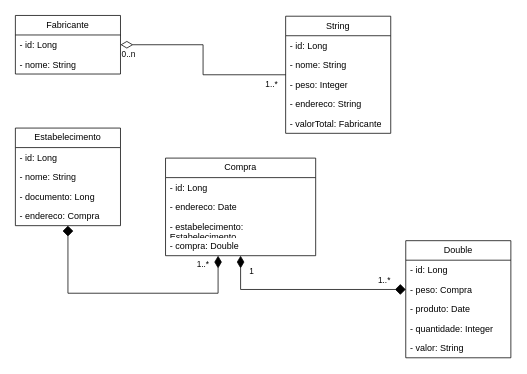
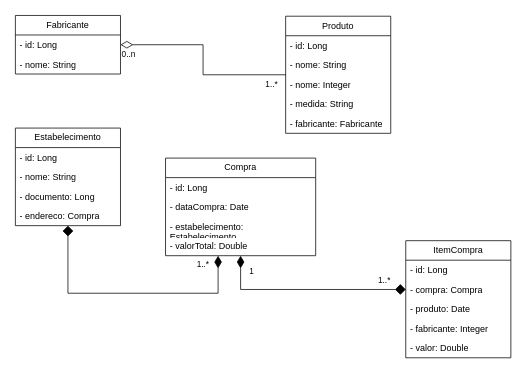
  <mxCell id="0" />
  <mxCell id="1" parent="0" />
  <mxCell id="2" value="Fabricante" style="swimlane;fontStyle=0;childLayout=stackLayout;horizontal=1;startSize=26;fillColor=none;horizontalStack=0;resizeParent=1;resizeParentMax=0;resizeLast=0;collapsible=1;marginBottom=0;whiteSpace=wrap;html=1;" vertex="1" parent="1"><mxGeometry x="20" y="20" width="140" height="78" as="geometry" /></mxCell>
  <mxCell id="3" value="- id: Long" style="text;strokeColor=none;fillColor=none;align=left;verticalAlign=top;spacingLeft=4;spacingRight=4;overflow=hidden;rotatable=0;points=[[0,0.5],[1,0.5]];portConstraint=eastwest;whiteSpace=wrap;html=1;" vertex="1" parent="2"><mxGeometry y="26" width="140" height="26" as="geometry" /></mxCell>
  <mxCell id="4" value="- nome: String" style="text;strokeColor=none;fillColor=none;align=left;verticalAlign=top;spacingLeft=4;spacingRight=4;overflow=hidden;rotatable=0;points=[[0,0.5],[1,0.5]];portConstraint=eastwest;whiteSpace=wrap;html=1;" vertex="1" parent="2"><mxGeometry y="52" width="140" height="26" as="geometry" /></mxCell>
- <mxCell id="5" value="String" style="swimlane;fontStyle=0;childLayout=stackLayout;horizontal=1;startSize=26;fillColor=none;horizontalStack=0;resizeParent=1;resizeParentMax=0;resizeLast=0;collapsible=1;marginBottom=0;whiteSpace=wrap;html=1;" vertex="1" parent="1"><mxGeometry x="380" y="21" width="140" height="156" as="geometry" /></mxCell>
+ <mxCell id="5" value="Produto" style="swimlane;fontStyle=0;childLayout=stackLayout;horizontal=1;startSize=26;fillColor=none;horizontalStack=0;resizeParent=1;resizeParentMax=0;resizeLast=0;collapsible=1;marginBottom=0;whiteSpace=wrap;html=1;" vertex="1" parent="1"><mxGeometry x="380" y="21" width="140" height="156" as="geometry" /></mxCell>
  <mxCell id="6" value="- id: Long" style="text;strokeColor=none;fillColor=none;align=left;verticalAlign=top;spacingLeft=4;spacingRight=4;overflow=hidden;rotatable=0;points=[[0,0.5],[1,0.5]];portConstraint=eastwest;whiteSpace=wrap;html=1;" vertex="1" parent="5"><mxGeometry y="26" width="140" height="26" as="geometry" /></mxCell>
  <mxCell id="7" value="- nome: String" style="text;strokeColor=none;fillColor=none;align=left;verticalAlign=top;spacingLeft=4;spacingRight=4;overflow=hidden;rotatable=0;points=[[0,0.5],[1,0.5]];portConstraint=eastwest;whiteSpace=wrap;html=1;" vertex="1" parent="5"><mxGeometry y="52" width="140" height="26" as="geometry" /></mxCell>
- <mxCell id="8" value="- peso: Integer" style="text;strokeColor=none;fillColor=none;align=left;verticalAlign=top;spacingLeft=4;spacingRight=4;overflow=hidden;rotatable=0;points=[[0,0.5],[1,0.5]];portConstraint=eastwest;whiteSpace=wrap;html=1;" vertex="1" parent="5"><mxGeometry y="78" width="140" height="26" as="geometry" /></mxCell>
- <mxCell id="9" value="- endereco: String" style="text;strokeColor=none;fillColor=none;align=left;verticalAlign=top;spacingLeft=4;spacingRight=4;overflow=hidden;rotatable=0;points=[[0,0.5],[1,0.5]];portConstraint=eastwest;whiteSpace=wrap;html=1;" vertex="1" parent="5"><mxGeometry y="104" width="140" height="26" as="geometry" /></mxCell>
- <mxCell id="10" value="- valorTotal: Fabricante" style="text;strokeColor=none;fillColor=none;align=left;verticalAlign=top;spacingLeft=4;spacingRight=4;overflow=hidden;rotatable=0;points=[[0,0.5],[1,0.5]];portConstraint=eastwest;whiteSpace=wrap;html=1;" vertex="1" parent="5"><mxGeometry y="130" width="140" height="26" as="geometry" /></mxCell>
+ <mxCell id="8" value="- nome: Integer" style="text;strokeColor=none;fillColor=none;align=left;verticalAlign=top;spacingLeft=4;spacingRight=4;overflow=hidden;rotatable=0;points=[[0,0.5],[1,0.5]];portConstraint=eastwest;whiteSpace=wrap;html=1;" vertex="1" parent="5"><mxGeometry y="78" width="140" height="26" as="geometry" /></mxCell>
+ <mxCell id="9" value="- medida: String" style="text;strokeColor=none;fillColor=none;align=left;verticalAlign=top;spacingLeft=4;spacingRight=4;overflow=hidden;rotatable=0;points=[[0,0.5],[1,0.5]];portConstraint=eastwest;whiteSpace=wrap;html=1;" vertex="1" parent="5"><mxGeometry y="104" width="140" height="26" as="geometry" /></mxCell>
+ <mxCell id="10" value="- fabricante: Fabricante" style="text;strokeColor=none;fillColor=none;align=left;verticalAlign=top;spacingLeft=4;spacingRight=4;overflow=hidden;rotatable=0;points=[[0,0.5],[1,0.5]];portConstraint=eastwest;whiteSpace=wrap;html=1;" vertex="1" parent="5"><mxGeometry y="130" width="140" height="26" as="geometry" /></mxCell>
  <mxCell id="11" value="Compra" style="swimlane;fontStyle=0;childLayout=stackLayout;horizontal=1;startSize=26;fillColor=none;horizontalStack=0;resizeParent=1;resizeParentMax=0;resizeLast=0;collapsible=1;marginBottom=0;whiteSpace=wrap;html=1;" vertex="1" parent="1"><mxGeometry x="220" y="210" width="200" height="130" as="geometry" /></mxCell>
  <mxCell id="12" value="- id: Long" style="text;strokeColor=none;fillColor=none;align=left;verticalAlign=top;spacingLeft=4;spacingRight=4;overflow=hidden;rotatable=0;points=[[0,0.5],[1,0.5]];portConstraint=eastwest;whiteSpace=wrap;html=1;" vertex="1" parent="11"><mxGeometry y="26" width="200" height="26" as="geometry" /></mxCell>
- <mxCell id="13" value="- endereco: Date" style="text;strokeColor=none;fillColor=none;align=left;verticalAlign=top;spacingLeft=4;spacingRight=4;overflow=hidden;rotatable=0;points=[[0,0.5],[1,0.5]];portConstraint=eastwest;whiteSpace=wrap;html=1;" vertex="1" parent="11"><mxGeometry y="52" width="200" height="26" as="geometry" /></mxCell>
+ <mxCell id="13" value="- dataCompra: Date" style="text;strokeColor=none;fillColor=none;align=left;verticalAlign=top;spacingLeft=4;spacingRight=4;overflow=hidden;rotatable=0;points=[[0,0.5],[1,0.5]];portConstraint=eastwest;whiteSpace=wrap;html=1;" vertex="1" parent="11"><mxGeometry y="52" width="200" height="26" as="geometry" /></mxCell>
  <mxCell id="14" value="- estabelecimento: Estabelecimento" style="text;strokeColor=none;fillColor=none;align=left;verticalAlign=top;spacingLeft=4;spacingRight=4;overflow=hidden;rotatable=0;points=[[0,0.5],[1,0.5]];portConstraint=eastwest;whiteSpace=wrap;html=1;" vertex="1" parent="11"><mxGeometry y="78" width="200" height="26" as="geometry" /></mxCell>
- <mxCell id="15" value="- compra: Double" style="text;strokeColor=none;fillColor=none;align=left;verticalAlign=top;spacingLeft=4;spacingRight=4;overflow=hidden;rotatable=0;points=[[0,0.5],[1,0.5]];portConstraint=eastwest;whiteSpace=wrap;html=1;" vertex="1" parent="11"><mxGeometry y="104" width="200" height="26" as="geometry" /></mxCell>
+ <mxCell id="15" value="- valorTotal: Double" style="text;strokeColor=none;fillColor=none;align=left;verticalAlign=top;spacingLeft=4;spacingRight=4;overflow=hidden;rotatable=0;points=[[0,0.5],[1,0.5]];portConstraint=eastwest;whiteSpace=wrap;html=1;" vertex="1" parent="11"><mxGeometry y="104" width="200" height="26" as="geometry" /></mxCell>
  <mxCell id="16" value="" style="endArrow=none;html=1;endSize=12;startArrow=diamondThin;startSize=14;startFill=0;edgeStyle=orthogonalEdgeStyle;rounded=0;" edge="1" parent="1" source="2" target="5"><mxGeometry x="-0.235" y="9" relative="1" as="geometry"><mxPoint x="200" y="130" as="sourcePoint" /><mxPoint x="360" y="130" as="targetPoint" /><mxPoint as="offset" /></mxGeometry></mxCell>
  <mxCell id="17" value="0..n" style="edgeLabel;resizable=0;html=1;align=left;verticalAlign=top;" connectable="0" vertex="1" parent="16"><mxGeometry x="-1" relative="1" as="geometry" /></mxCell>
  <mxCell id="18" value="1..*" style="edgeLabel;resizable=0;html=1;align=right;verticalAlign=top;" connectable="0" vertex="1" parent="16"><mxGeometry x="1" relative="1" as="geometry"><mxPoint x="-10" as="offset" /></mxGeometry></mxCell>
  <mxCell id="19" value="Estabelecimento" style="swimlane;fontStyle=0;childLayout=stackLayout;horizontal=1;startSize=26;fillColor=none;horizontalStack=0;resizeParent=1;resizeParentMax=0;resizeLast=0;collapsible=1;marginBottom=0;whiteSpace=wrap;html=1;" vertex="1" parent="1"><mxGeometry x="20" y="170" width="140" height="130" as="geometry" /></mxCell>
  <mxCell id="20" value="- id: Long" style="text;strokeColor=none;fillColor=none;align=left;verticalAlign=top;spacingLeft=4;spacingRight=4;overflow=hidden;rotatable=0;points=[[0,0.5],[1,0.5]];portConstraint=eastwest;whiteSpace=wrap;html=1;" vertex="1" parent="19"><mxGeometry y="26" width="140" height="26" as="geometry" /></mxCell>
  <mxCell id="21" value="- nome: String" style="text;strokeColor=none;fillColor=none;align=left;verticalAlign=top;spacingLeft=4;spacingRight=4;overflow=hidden;rotatable=0;points=[[0,0.5],[1,0.5]];portConstraint=eastwest;whiteSpace=wrap;html=1;" vertex="1" parent="19"><mxGeometry y="52" width="140" height="26" as="geometry" /></mxCell>
  <mxCell id="22" value="- documento: Long" style="text;strokeColor=none;fillColor=none;align=left;verticalAlign=top;spacingLeft=4;spacingRight=4;overflow=hidden;rotatable=0;points=[[0,0.5],[1,0.5]];portConstraint=eastwest;whiteSpace=wrap;html=1;" vertex="1" parent="19"><mxGeometry y="78" width="140" height="26" as="geometry" /></mxCell>
  <mxCell id="23" value="- endereco: Compra" style="text;strokeColor=none;fillColor=none;align=left;verticalAlign=top;spacingLeft=4;spacingRight=4;overflow=hidden;rotatable=0;points=[[0,0.5],[1,0.5]];portConstraint=eastwest;whiteSpace=wrap;html=1;" vertex="1" parent="19"><mxGeometry y="104" width="140" height="26" as="geometry" /></mxCell>
  <mxCell id="24" value="1..*" style="endArrow=diamond;html=1;endSize=12;startArrow=diamondThin;startSize=14;startFill=1;edgeStyle=orthogonalEdgeStyle;align=left;verticalAlign=bottom;rounded=0;" edge="1" parent="1" source="11" target="19"><mxGeometry x="-0.529" y="-30" relative="1" as="geometry"><mxPoint x="260" y="450" as="sourcePoint" /><mxPoint x="80" y="390" as="targetPoint" /><Array as="points"><mxPoint x="290" y="390" /><mxPoint x="90" y="390" /></Array><mxPoint as="offset" /></mxGeometry></mxCell>
- <mxCell id="25" value="Double" style="swimlane;fontStyle=0;childLayout=stackLayout;horizontal=1;startSize=26;fillColor=none;horizontalStack=0;resizeParent=1;resizeParentMax=0;resizeLast=0;collapsible=1;marginBottom=0;whiteSpace=wrap;html=1;" vertex="1" parent="1"><mxGeometry x="540" y="320" width="140" height="156" as="geometry" /></mxCell>
+ <mxCell id="25" value="ItemCompra" style="swimlane;fontStyle=0;childLayout=stackLayout;horizontal=1;startSize=26;fillColor=none;horizontalStack=0;resizeParent=1;resizeParentMax=0;resizeLast=0;collapsible=1;marginBottom=0;whiteSpace=wrap;html=1;" vertex="1" parent="1"><mxGeometry x="540" y="320" width="140" height="156" as="geometry" /></mxCell>
  <mxCell id="26" value="- id: Long" style="text;strokeColor=none;fillColor=none;align=left;verticalAlign=top;spacingLeft=4;spacingRight=4;overflow=hidden;rotatable=0;points=[[0,0.5],[1,0.5]];portConstraint=eastwest;whiteSpace=wrap;html=1;" vertex="1" parent="25"><mxGeometry y="26" width="140" height="26" as="geometry" /></mxCell>
- <mxCell id="27" value="- peso: Compra" style="text;strokeColor=none;fillColor=none;align=left;verticalAlign=top;spacingLeft=4;spacingRight=4;overflow=hidden;rotatable=0;points=[[0,0.5],[1,0.5]];portConstraint=eastwest;whiteSpace=wrap;html=1;" vertex="1" parent="25"><mxGeometry y="52" width="140" height="26" as="geometry" /></mxCell>
+ <mxCell id="27" value="- compra: Compra" style="text;strokeColor=none;fillColor=none;align=left;verticalAlign=top;spacingLeft=4;spacingRight=4;overflow=hidden;rotatable=0;points=[[0,0.5],[1,0.5]];portConstraint=eastwest;whiteSpace=wrap;html=1;" vertex="1" parent="25"><mxGeometry y="52" width="140" height="26" as="geometry" /></mxCell>
  <mxCell id="28" value="- produto: Date" style="text;strokeColor=none;fillColor=none;align=left;verticalAlign=top;spacingLeft=4;spacingRight=4;overflow=hidden;rotatable=0;points=[[0,0.5],[1,0.5]];portConstraint=eastwest;whiteSpace=wrap;html=1;" vertex="1" parent="25"><mxGeometry y="78" width="140" height="26" as="geometry" /></mxCell>
- <mxCell id="29" value="- quantidade: Integer" style="text;strokeColor=none;fillColor=none;align=left;verticalAlign=top;spacingLeft=4;spacingRight=4;overflow=hidden;rotatable=0;points=[[0,0.5],[1,0.5]];portConstraint=eastwest;whiteSpace=wrap;html=1;" vertex="1" parent="25"><mxGeometry y="104" width="140" height="26" as="geometry" /></mxCell>
- <mxCell id="30" value="- valor: String" style="text;strokeColor=none;fillColor=none;align=left;verticalAlign=top;spacingLeft=4;spacingRight=4;overflow=hidden;rotatable=0;points=[[0,0.5],[1,0.5]];portConstraint=eastwest;whiteSpace=wrap;html=1;" vertex="1" parent="25"><mxGeometry y="130" width="140" height="26" as="geometry" /></mxCell>
+ <mxCell id="29" value="- fabricante: Integer" style="text;strokeColor=none;fillColor=none;align=left;verticalAlign=top;spacingLeft=4;spacingRight=4;overflow=hidden;rotatable=0;points=[[0,0.5],[1,0.5]];portConstraint=eastwest;whiteSpace=wrap;html=1;" vertex="1" parent="25"><mxGeometry y="104" width="140" height="26" as="geometry" /></mxCell>
+ <mxCell id="30" value="- valor: Double" style="text;strokeColor=none;fillColor=none;align=left;verticalAlign=top;spacingLeft=4;spacingRight=4;overflow=hidden;rotatable=0;points=[[0,0.5],[1,0.5]];portConstraint=eastwest;whiteSpace=wrap;html=1;" vertex="1" parent="25"><mxGeometry y="130" width="140" height="26" as="geometry" /></mxCell>
  <mxCell id="31" value="1" style="endArrow=diamond;html=1;endSize=12;startArrow=diamondThin;startSize=14;startFill=1;edgeStyle=orthogonalEdgeStyle;align=left;verticalAlign=bottom;rounded=0;entryX=0;entryY=0.5;entryDx=0;entryDy=0;" edge="1" parent="1" source="11" target="27"><mxGeometry x="-0.774" y="10" relative="1" as="geometry"><mxPoint x="410" y="275" as="sourcePoint" /><mxPoint x="430" y="230" as="targetPoint" /><mxPoint as="offset" /></mxGeometry></mxCell>
  <mxCell id="32" value="1..*" style="edgeLabel;resizable=0;html=1;align=right;verticalAlign=top;" connectable="0" vertex="1" parent="1"><mxGeometry x="520" y="360" as="geometry" /></mxCell>
